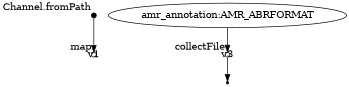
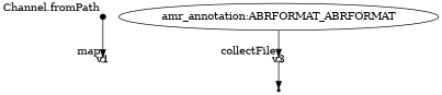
  digraph {
    rankdir=TB
    node [fixedsize=true shape=point]
    v0 [width=0.1 xlabel="Channel.fromPath"]
    v1 [shape=circle width=0.1 xlabel=map]
-   n3 [label="amr_annotation:AMR_ABRFORMAT" fixedsize="" shape=""]
+   n3 [label="amr_annotation:ABRFORMAT_ABRFORMAT" fixedsize="" shape=""]
    v3 [shape=circle width=0.1 xlabel=collectFile]
    v4 [fixedsize=""]
    v0 -> v1
    n3 -> v3
    v3 -> v4
  }
